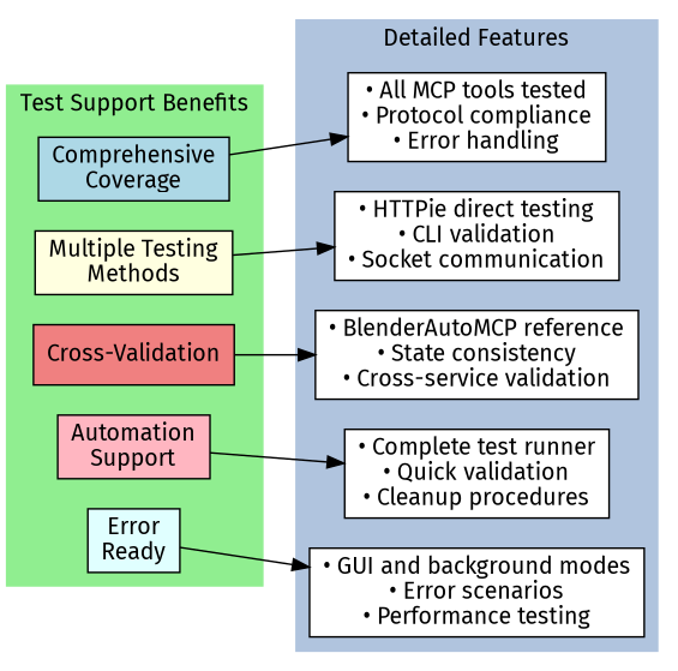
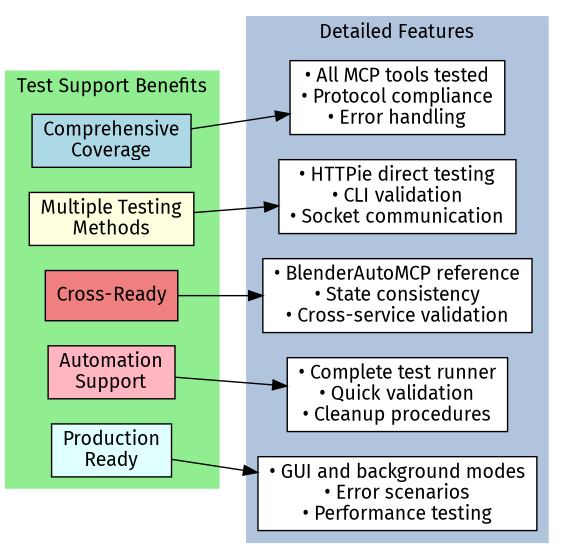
  digraph {
    fontname="Fira Sans"
    rankdir=LR
    node [fillcolor=white fontname="Fira Sans" shape=box style=filled]
    edge [fontname="Fira Sans"]
    n1 [fillcolor=lightblue label="Comprehensive\nCoverage"]
    n2 [fillcolor=lightyellow label="Multiple Testing\nMethods"]
-   n3 [fillcolor=lightcoral label="Cross-Validation"]
+   n3 [fillcolor=lightcoral label="Cross-Ready"]
    n4 [fillcolor=lightpink label="Automation\nSupport"]
-   n5 [fillcolor=lightcyan label="Error\nReady"]
+   n5 [fillcolor=lightcyan label="Production\nReady"]
    n6 [label="• All MCP tools tested\n• Protocol compliance\n• Error handling"]
    n7 [label="• HTTPie direct testing\n• CLI validation\n• Socket communication"]
    n8 [label="• BlenderAutoMCP reference\n• State consistency\n• Cross-service validation"]
    n9 [label="• Complete test runner\n• Quick validation\n• Cleanup procedures"]
    n10 [label="• GUI and background modes\n• Error scenarios\n• Performance testing"]
    subgraph cluster_1 {
      color=lightgreen
      label="Test Support Benefits"
      style=filled
      n1
      n2
      n3
      n4
      n5
    }
    subgraph cluster_2 {
      color=lightsteelblue
      label="Detailed Features"
      style=filled
      n6
      n7
      n8
      n9
      n10
    }
    n1 -> n6
    n2 -> n7
    n3 -> n8
    n4 -> n9
    n5 -> n10
  }
